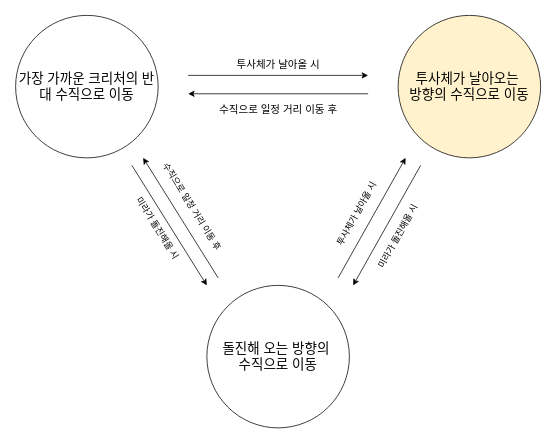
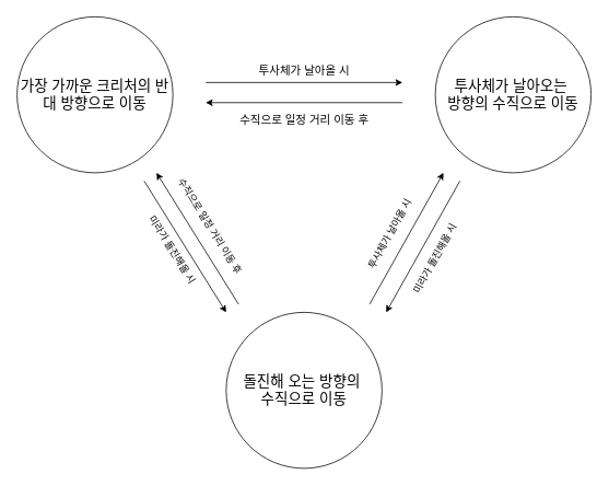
  <mxCell id="0" />
  <mxCell id="1" parent="0" />
- <mxCell id="2" value="&lt;font style=&quot;font-size: 18px;&quot;&gt;가장 가까운 크리처의 반대 수직으로 이동&lt;/font&gt;" style="ellipse;whiteSpace=wrap;html=1;aspect=fixed;" vertex="1" parent="1"><mxGeometry x="20" y="20" width="190" height="190" as="geometry" /></mxCell>
- <mxCell id="3" value="&lt;font style=&quot;font-size: 18px;&quot;&gt;투사체가 날아오는&amp;nbsp;&lt;/font&gt;&lt;div&gt;&lt;font style=&quot;font-size: 18px;&quot;&gt;방향의 수직으로 이동&lt;/font&gt;&lt;/div&gt;" style="ellipse;whiteSpace=wrap;html=1;aspect=fixed;fillColor=#fff2cc;" vertex="1" parent="1"><mxGeometry x="530" y="20" width="190" height="190" as="geometry" /></mxCell>
+ <mxCell id="2" value="&lt;font style=&quot;font-size: 18px;&quot;&gt;가장 가까운 크리처의 반대 방향으로 이동&lt;/font&gt;" style="ellipse;whiteSpace=wrap;html=1;aspect=fixed;" vertex="1" parent="1"><mxGeometry x="20" y="20" width="190" height="190" as="geometry" /></mxCell>
+ <mxCell id="3" value="&lt;font style=&quot;font-size: 18px;&quot;&gt;투사체가 날아오는&amp;nbsp;&lt;/font&gt;&lt;div&gt;&lt;font style=&quot;font-size: 18px;&quot;&gt;방향의 수직으로 이동&lt;/font&gt;&lt;/div&gt;" style="ellipse;whiteSpace=wrap;html=1;aspect=fixed;" vertex="1" parent="1"><mxGeometry x="530" y="20" width="190" height="190" as="geometry" /></mxCell>
  <mxCell id="4" value="투사체가 날아올 시" style="text;html=1;align=center;verticalAlign=middle;resizable=0;points=[];autosize=1;strokeColor=none;fillColor=none;fontSize=14;" vertex="1" parent="1"><mxGeometry x="300" y="70" width="140" height="30" as="geometry" /></mxCell>
  <mxCell id="5" value="" style="endArrow=classic;html=1;rounded=0;" edge="1" parent="1"><mxGeometry width="50" height="50" relative="1" as="geometry"><mxPoint x="250" y="100" as="sourcePoint" /><mxPoint x="490" y="100" as="targetPoint" /></mxGeometry></mxCell>
  <mxCell id="6" value="" style="endArrow=classic;html=1;rounded=0;" edge="1" parent="1"><mxGeometry width="50" height="50" relative="1" as="geometry"><mxPoint x="490" y="124.5" as="sourcePoint" /><mxPoint x="250" y="124.5" as="targetPoint" /></mxGeometry></mxCell>
  <mxCell id="7" value="수직으로 일정 거리 이동 후" style="text;html=1;align=center;verticalAlign=middle;resizable=0;points=[];autosize=1;strokeColor=none;fillColor=none;fontSize=14;" vertex="1" parent="1"><mxGeometry x="275" y="130" width="190" height="30" as="geometry" /></mxCell>
  <mxCell id="8" value="&lt;span style=&quot;font-size: 18px;&quot;&gt;돌진해 오는&amp;nbsp;&lt;/span&gt;&lt;span style=&quot;font-size: 18px; background-color: initial;&quot;&gt;방향의&amp;nbsp;&lt;/span&gt;&lt;div&gt;&lt;span style=&quot;font-size: 18px;&quot;&gt;수직으로 이동&lt;/span&gt;&lt;/div&gt;" style="ellipse;whiteSpace=wrap;html=1;aspect=fixed;" vertex="1" parent="1"><mxGeometry x="275" y="380" width="190" height="190" as="geometry" /></mxCell>
  <mxCell id="9" value="" style="endArrow=classic;html=1;rounded=0;" edge="1" parent="1"><mxGeometry width="50" height="50" relative="1" as="geometry"><mxPoint x="175" y="220" as="sourcePoint" /><mxPoint x="275" y="380" as="targetPoint" /></mxGeometry></mxCell>
  <mxCell id="10" value="미라가 돌진해올 시&amp;nbsp;" style="text;html=1;align=center;verticalAlign=middle;resizable=0;points=[];autosize=1;strokeColor=none;fillColor=none;rotation=58;" vertex="1" parent="1"><mxGeometry x="145" y="290" width="130" height="30" as="geometry" /></mxCell>
  <mxCell id="11" value="" style="endArrow=classic;html=1;rounded=0;" edge="1" parent="1"><mxGeometry width="50" height="50" relative="1" as="geometry"><mxPoint x="290" y="370" as="sourcePoint" /><mxPoint x="190" y="210" as="targetPoint" /></mxGeometry></mxCell>
  <mxCell id="12" value="수직으로 일정 거리 이동 후" style="text;html=1;align=center;verticalAlign=middle;resizable=0;points=[];autosize=1;strokeColor=none;fillColor=none;rotation=58;" vertex="1" parent="1"><mxGeometry x="170" y="260" width="170" height="30" as="geometry" /></mxCell>
  <mxCell id="13" value="" style="endArrow=classic;html=1;rounded=0;" edge="1" parent="1"><mxGeometry width="50" height="50" relative="1" as="geometry"><mxPoint x="450" y="370" as="sourcePoint" /><mxPoint x="540" y="210" as="targetPoint" /></mxGeometry></mxCell>
  <mxCell id="14" value="미라가 돌진해올 시" style="text;html=1;align=center;verticalAlign=middle;resizable=0;points=[];autosize=1;strokeColor=none;fillColor=none;rotation=299;" vertex="1" parent="1"><mxGeometry x="465" y="300" width="130" height="30" as="geometry" /></mxCell>
  <mxCell id="15" value="" style="endArrow=classic;html=1;rounded=0;" edge="1" parent="1"><mxGeometry width="50" height="50" relative="1" as="geometry"><mxPoint x="560" y="220" as="sourcePoint" /><mxPoint x="470" y="380" as="targetPoint" /></mxGeometry></mxCell>
  <mxCell id="16" value="투사체가 날아올 시" style="text;html=1;align=center;verticalAlign=middle;resizable=0;points=[];autosize=1;strokeColor=none;fillColor=none;rotation=299;" vertex="1" parent="1"><mxGeometry x="410" y="270" width="130" height="30" as="geometry" /></mxCell>
